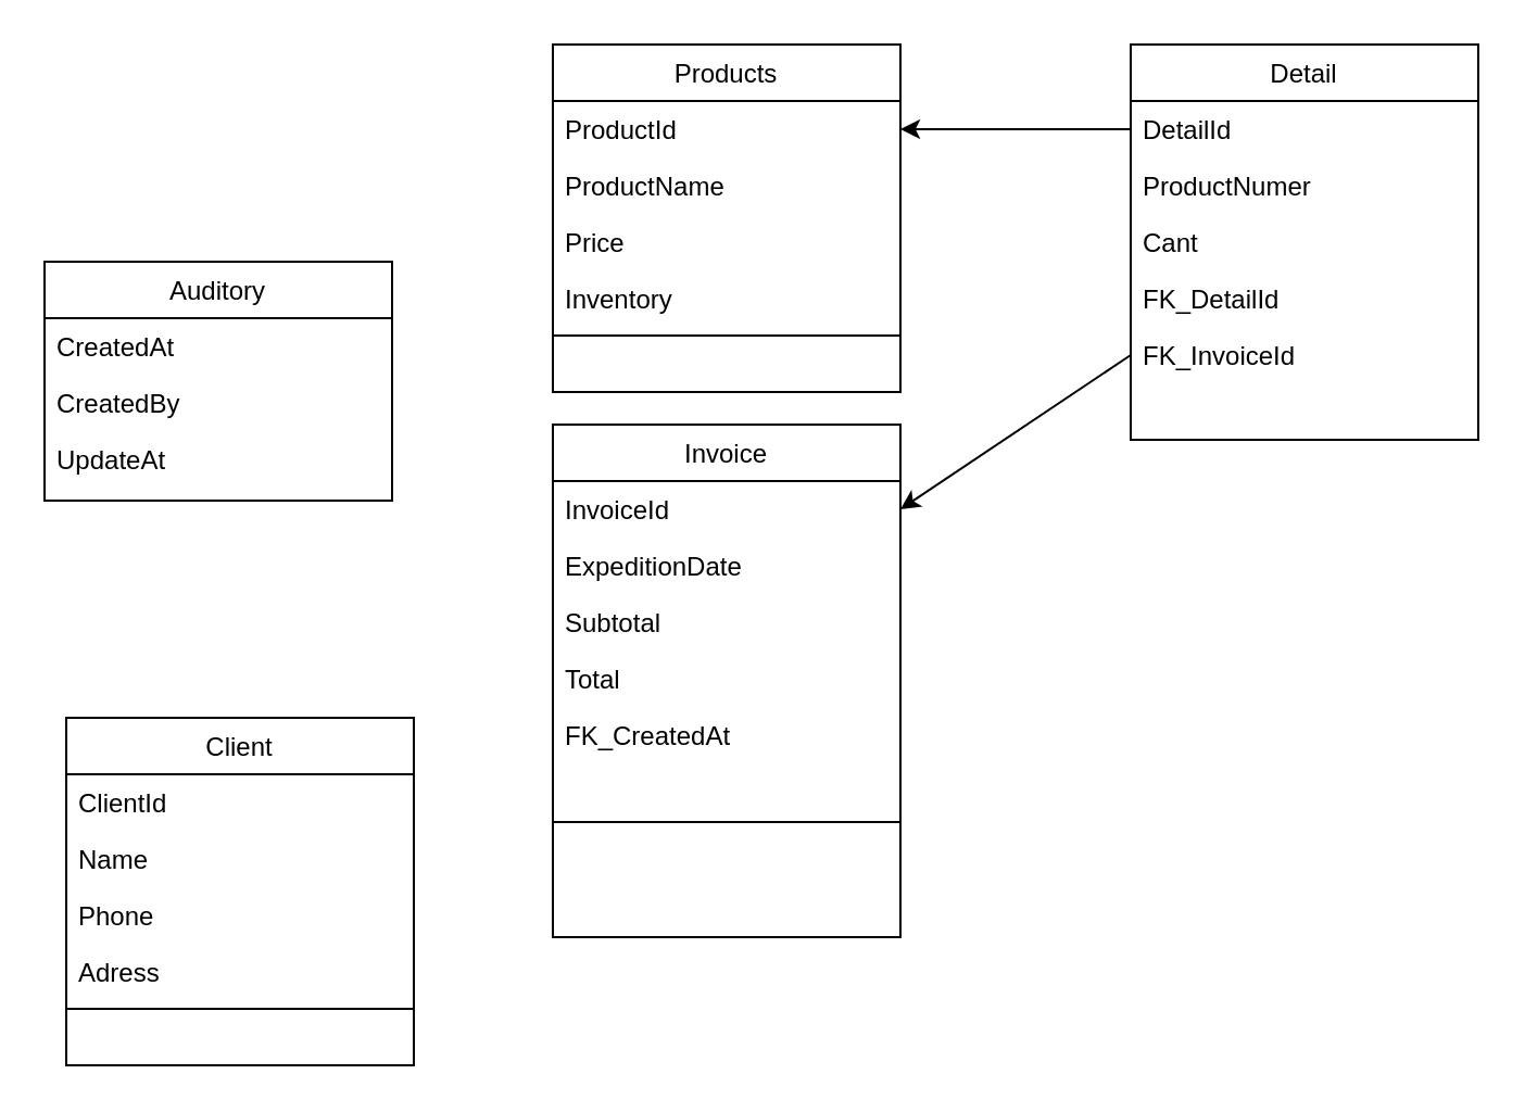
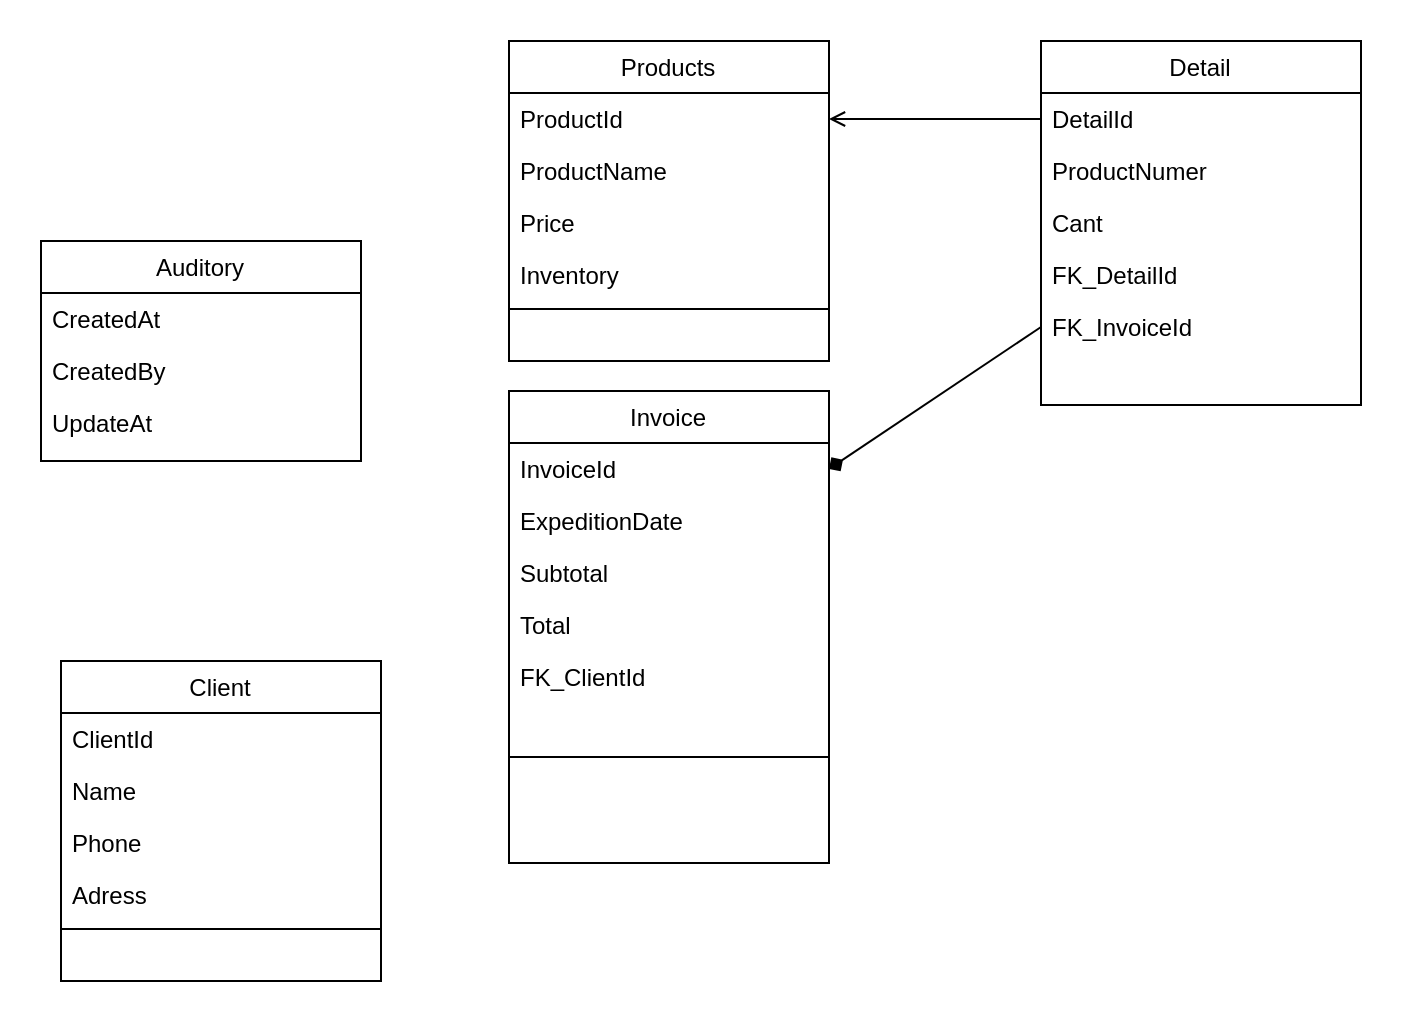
  <mxCell id="0" />
  <mxCell id="1" parent="0" />
  <mxCell id="2" value="Products" style="swimlane;fontStyle=0;align=center;verticalAlign=top;childLayout=stackLayout;horizontal=1;startSize=26;horizontalStack=0;resizeParent=1;resizeLast=0;collapsible=1;marginBottom=0;rounded=0;shadow=0;strokeWidth=1;" parent="1" vertex="1"><mxGeometry x="254" y="20" width="160" height="160" as="geometry"><mxRectangle x="550" y="140" width="160" height="26" as="alternateBounds" /></mxGeometry></mxCell>
  <mxCell id="3" value="ProductId" style="text;align=left;verticalAlign=top;spacingLeft=4;spacingRight=4;overflow=hidden;rotatable=0;points=[[0,0.5],[1,0.5]];portConstraint=eastwest;" parent="2" vertex="1"><mxGeometry y="26" width="160" height="26" as="geometry" /></mxCell>
  <mxCell id="4" value="ProductName" style="text;align=left;verticalAlign=top;spacingLeft=4;spacingRight=4;overflow=hidden;rotatable=0;points=[[0,0.5],[1,0.5]];portConstraint=eastwest;rounded=0;shadow=0;html=0;" parent="2" vertex="1"><mxGeometry y="52" width="160" height="26" as="geometry" /></mxCell>
  <mxCell id="5" value="Price" style="text;align=left;verticalAlign=top;spacingLeft=4;spacingRight=4;overflow=hidden;rotatable=0;points=[[0,0.5],[1,0.5]];portConstraint=eastwest;rounded=0;shadow=0;html=0;" parent="2" vertex="1"><mxGeometry y="78" width="160" height="26" as="geometry" /></mxCell>
  <mxCell id="6" value="Inventory" style="text;align=left;verticalAlign=top;spacingLeft=4;spacingRight=4;overflow=hidden;rotatable=0;points=[[0,0.5],[1,0.5]];portConstraint=eastwest;rounded=0;shadow=0;html=0;" parent="2" vertex="1"><mxGeometry y="104" width="160" height="26" as="geometry" /></mxCell>
  <mxCell id="7" value="" style="line;html=1;strokeWidth=1;align=left;verticalAlign=middle;spacingTop=-1;spacingLeft=3;spacingRight=3;rotatable=0;labelPosition=right;points=[];portConstraint=eastwest;" parent="2" vertex="1"><mxGeometry y="130" width="160" height="8" as="geometry" /></mxCell>
  <mxCell id="8" value="Invoice" style="swimlane;fontStyle=0;align=center;verticalAlign=top;childLayout=stackLayout;horizontal=1;startSize=26;horizontalStack=0;resizeParent=1;resizeLast=0;collapsible=1;marginBottom=0;rounded=0;shadow=0;strokeWidth=1;" parent="1" vertex="1"><mxGeometry x="254" y="195" width="160" height="236" as="geometry"><mxRectangle x="550" y="140" width="160" height="26" as="alternateBounds" /></mxGeometry></mxCell>
  <mxCell id="9" value="InvoiceId" style="text;align=left;verticalAlign=top;spacingLeft=4;spacingRight=4;overflow=hidden;rotatable=0;points=[[0,0.5],[1,0.5]];portConstraint=eastwest;" parent="8" vertex="1"><mxGeometry y="26" width="160" height="26" as="geometry" /></mxCell>
  <mxCell id="10" value="ExpeditionDate" style="text;align=left;verticalAlign=top;spacingLeft=4;spacingRight=4;overflow=hidden;rotatable=0;points=[[0,0.5],[1,0.5]];portConstraint=eastwest;rounded=0;shadow=0;html=0;" parent="8" vertex="1"><mxGeometry y="52" width="160" height="26" as="geometry" /></mxCell>
  <mxCell id="11" value="Subtotal" style="text;align=left;verticalAlign=top;spacingLeft=4;spacingRight=4;overflow=hidden;rotatable=0;points=[[0,0.5],[1,0.5]];portConstraint=eastwest;rounded=0;shadow=0;html=0;" parent="8" vertex="1"><mxGeometry y="78" width="160" height="26" as="geometry" /></mxCell>
  <mxCell id="12" value="Total" style="text;align=left;verticalAlign=top;spacingLeft=4;spacingRight=4;overflow=hidden;rotatable=0;points=[[0,0.5],[1,0.5]];portConstraint=eastwest;rounded=0;shadow=0;html=0;" parent="8" vertex="1"><mxGeometry y="104" width="160" height="26" as="geometry" /></mxCell>
- <mxCell id="13" value="FK_CreatedAt" style="text;align=left;verticalAlign=top;spacingLeft=4;spacingRight=4;overflow=hidden;rotatable=0;points=[[0,0.5],[1,0.5]];portConstraint=eastwest;rounded=0;shadow=0;html=0;" parent="8" vertex="1"><mxGeometry y="130" width="160" height="26" as="geometry" /></mxCell>
+ <mxCell id="13" value="FK_ClientId" style="text;align=left;verticalAlign=top;spacingLeft=4;spacingRight=4;overflow=hidden;rotatable=0;points=[[0,0.5],[1,0.5]];portConstraint=eastwest;rounded=0;shadow=0;html=0;" parent="8" vertex="1"><mxGeometry y="130" width="160" height="26" as="geometry" /></mxCell>
  <mxCell id="14" value="" style="line;html=1;strokeWidth=1;align=left;verticalAlign=middle;spacingTop=-1;spacingLeft=3;spacingRight=3;rotatable=0;labelPosition=right;points=[];portConstraint=eastwest;" parent="8" vertex="1"><mxGeometry y="156" width="160" height="54" as="geometry" /></mxCell>
  <mxCell id="15" value="Detail" style="swimlane;fontStyle=0;align=center;verticalAlign=top;childLayout=stackLayout;horizontal=1;startSize=26;horizontalStack=0;resizeParent=1;resizeLast=0;collapsible=1;marginBottom=0;rounded=0;shadow=0;strokeWidth=1;" parent="1" vertex="1"><mxGeometry x="520" y="20" width="160" height="182" as="geometry"><mxRectangle x="550" y="140" width="160" height="26" as="alternateBounds" /></mxGeometry></mxCell>
  <mxCell id="16" value="DetailId" style="text;align=left;verticalAlign=top;spacingLeft=4;spacingRight=4;overflow=hidden;rotatable=0;points=[[0,0.5],[1,0.5]];portConstraint=eastwest;" parent="15" vertex="1"><mxGeometry y="26" width="160" height="26" as="geometry" /></mxCell>
  <mxCell id="17" value="ProductNumer" style="text;align=left;verticalAlign=top;spacingLeft=4;spacingRight=4;overflow=hidden;rotatable=0;points=[[0,0.5],[1,0.5]];portConstraint=eastwest;rounded=0;shadow=0;html=0;" parent="15" vertex="1"><mxGeometry y="52" width="160" height="26" as="geometry" /></mxCell>
  <mxCell id="18" value="Cant" style="text;align=left;verticalAlign=top;spacingLeft=4;spacingRight=4;overflow=hidden;rotatable=0;points=[[0,0.5],[1,0.5]];portConstraint=eastwest;rounded=0;shadow=0;html=0;" parent="15" vertex="1"><mxGeometry y="78" width="160" height="26" as="geometry" /></mxCell>
  <mxCell id="19" value="FK_DetailId" style="text;align=left;verticalAlign=top;spacingLeft=4;spacingRight=4;overflow=hidden;rotatable=0;points=[[0,0.5],[1,0.5]];portConstraint=eastwest;rounded=0;shadow=0;html=0;" parent="15" vertex="1"><mxGeometry y="104" width="160" height="26" as="geometry" /></mxCell>
  <mxCell id="20" value="FK_InvoiceId" style="text;align=left;verticalAlign=top;spacingLeft=4;spacingRight=4;overflow=hidden;rotatable=0;points=[[0,0.5],[1,0.5]];portConstraint=eastwest;rounded=0;shadow=0;html=0;" parent="15" vertex="1"><mxGeometry y="130" width="160" height="26" as="geometry" /></mxCell>
  <mxCell id="21" style="text;align=left;verticalAlign=top;spacingLeft=4;spacingRight=4;overflow=hidden;rotatable=0;points=[[0,0.5],[1,0.5]];portConstraint=eastwest;rounded=0;shadow=0;html=0;" parent="15" vertex="1"><mxGeometry y="156" width="160" height="26" as="geometry" /></mxCell>
- <mxCell id="22" value="" style="endArrow=classic;html=1;rounded=0;entryX=1;entryY=0.5;entryDx=0;entryDy=0;exitX=0;exitY=0.5;exitDx=0;exitDy=0;" parent="1" source="20" target="9" edge="1"><mxGeometry width="50" height="50" relative="1" as="geometry"><mxPoint x="520" y="207" as="sourcePoint" /><mxPoint x="360" y="230" as="targetPoint" /></mxGeometry></mxCell>
+ <mxCell id="22" value="" style="endArrow=diamond;html=1;rounded=0;entryX=1;entryY=0.5;entryDx=0;entryDy=0;exitX=0;exitY=0.5;exitDx=0;exitDy=0;" parent="1" source="20" target="9" edge="1"><mxGeometry width="50" height="50" relative="1" as="geometry"><mxPoint x="520" y="207" as="sourcePoint" /><mxPoint x="360" y="230" as="targetPoint" /></mxGeometry></mxCell>
  <mxCell id="23" value="Client" style="swimlane;fontStyle=0;align=center;verticalAlign=top;childLayout=stackLayout;horizontal=1;startSize=26;horizontalStack=0;resizeParent=1;resizeLast=0;collapsible=1;marginBottom=0;rounded=0;shadow=0;strokeWidth=1;" parent="1" vertex="1"><mxGeometry x="30" y="330" width="160" height="160" as="geometry"><mxRectangle x="550" y="140" width="160" height="26" as="alternateBounds" /></mxGeometry></mxCell>
  <mxCell id="24" value="ClientId" style="text;align=left;verticalAlign=top;spacingLeft=4;spacingRight=4;overflow=hidden;rotatable=0;points=[[0,0.5],[1,0.5]];portConstraint=eastwest;" parent="23" vertex="1"><mxGeometry y="26" width="160" height="26" as="geometry" /></mxCell>
  <mxCell id="25" value="Name" style="text;align=left;verticalAlign=top;spacingLeft=4;spacingRight=4;overflow=hidden;rotatable=0;points=[[0,0.5],[1,0.5]];portConstraint=eastwest;rounded=0;shadow=0;html=0;" parent="23" vertex="1"><mxGeometry y="52" width="160" height="26" as="geometry" /></mxCell>
  <mxCell id="26" value="Phone" style="text;align=left;verticalAlign=top;spacingLeft=4;spacingRight=4;overflow=hidden;rotatable=0;points=[[0,0.5],[1,0.5]];portConstraint=eastwest;rounded=0;shadow=0;html=0;" parent="23" vertex="1"><mxGeometry y="78" width="160" height="26" as="geometry" /></mxCell>
  <mxCell id="27" value="Adress" style="text;align=left;verticalAlign=top;spacingLeft=4;spacingRight=4;overflow=hidden;rotatable=0;points=[[0,0.5],[1,0.5]];portConstraint=eastwest;rounded=0;shadow=0;html=0;" parent="23" vertex="1"><mxGeometry y="104" width="160" height="26" as="geometry" /></mxCell>
  <mxCell id="28" value="" style="line;html=1;strokeWidth=1;align=left;verticalAlign=middle;spacingTop=-1;spacingLeft=3;spacingRight=3;rotatable=0;labelPosition=right;points=[];portConstraint=eastwest;" parent="23" vertex="1"><mxGeometry y="130" width="160" height="8" as="geometry" /></mxCell>
- <mxCell id="29" value="" style="endArrow=classic;html=1;rounded=0;entryX=1;entryY=0.5;entryDx=0;entryDy=0;exitX=0;exitY=0.5;exitDx=0;exitDy=0;" parent="1" source="16" target="3" edge="1"><mxGeometry width="50" height="50" relative="1" as="geometry"><mxPoint x="310" y="280" as="sourcePoint" /><mxPoint x="360" y="230" as="targetPoint" /></mxGeometry></mxCell>
+ <mxCell id="29" value="" style="endArrow=open;html=1;rounded=0;entryX=1;entryY=0.5;entryDx=0;entryDy=0;exitX=0;exitY=0.5;exitDx=0;exitDy=0;" parent="1" source="16" target="3" edge="1"><mxGeometry width="50" height="50" relative="1" as="geometry"><mxPoint x="310" y="280" as="sourcePoint" /><mxPoint x="360" y="230" as="targetPoint" /></mxGeometry></mxCell>
  <mxCell id="30" value="Auditory" style="swimlane;fontStyle=0;align=center;verticalAlign=top;childLayout=stackLayout;horizontal=1;startSize=26;horizontalStack=0;resizeParent=1;resizeLast=0;collapsible=1;marginBottom=0;rounded=0;shadow=0;strokeWidth=1;" parent="1" vertex="1"><mxGeometry x="20" y="120" width="160" height="110" as="geometry"><mxRectangle x="550" y="140" width="160" height="26" as="alternateBounds" /></mxGeometry></mxCell>
  <mxCell id="31" value="CreatedAt" style="text;align=left;verticalAlign=top;spacingLeft=4;spacingRight=4;overflow=hidden;rotatable=0;points=[[0,0.5],[1,0.5]];portConstraint=eastwest;" parent="30" vertex="1"><mxGeometry y="26" width="160" height="26" as="geometry" /></mxCell>
  <mxCell id="32" value="CreatedBy" style="text;align=left;verticalAlign=top;spacingLeft=4;spacingRight=4;overflow=hidden;rotatable=0;points=[[0,0.5],[1,0.5]];portConstraint=eastwest;rounded=0;shadow=0;html=0;" parent="30" vertex="1"><mxGeometry y="52" width="160" height="26" as="geometry" /></mxCell>
  <mxCell id="33" value="UpdateAt" style="text;align=left;verticalAlign=top;spacingLeft=4;spacingRight=4;overflow=hidden;rotatable=0;points=[[0,0.5],[1,0.5]];portConstraint=eastwest;rounded=0;shadow=0;html=0;" parent="30" vertex="1"><mxGeometry y="78" width="160" height="26" as="geometry" /></mxCell>
